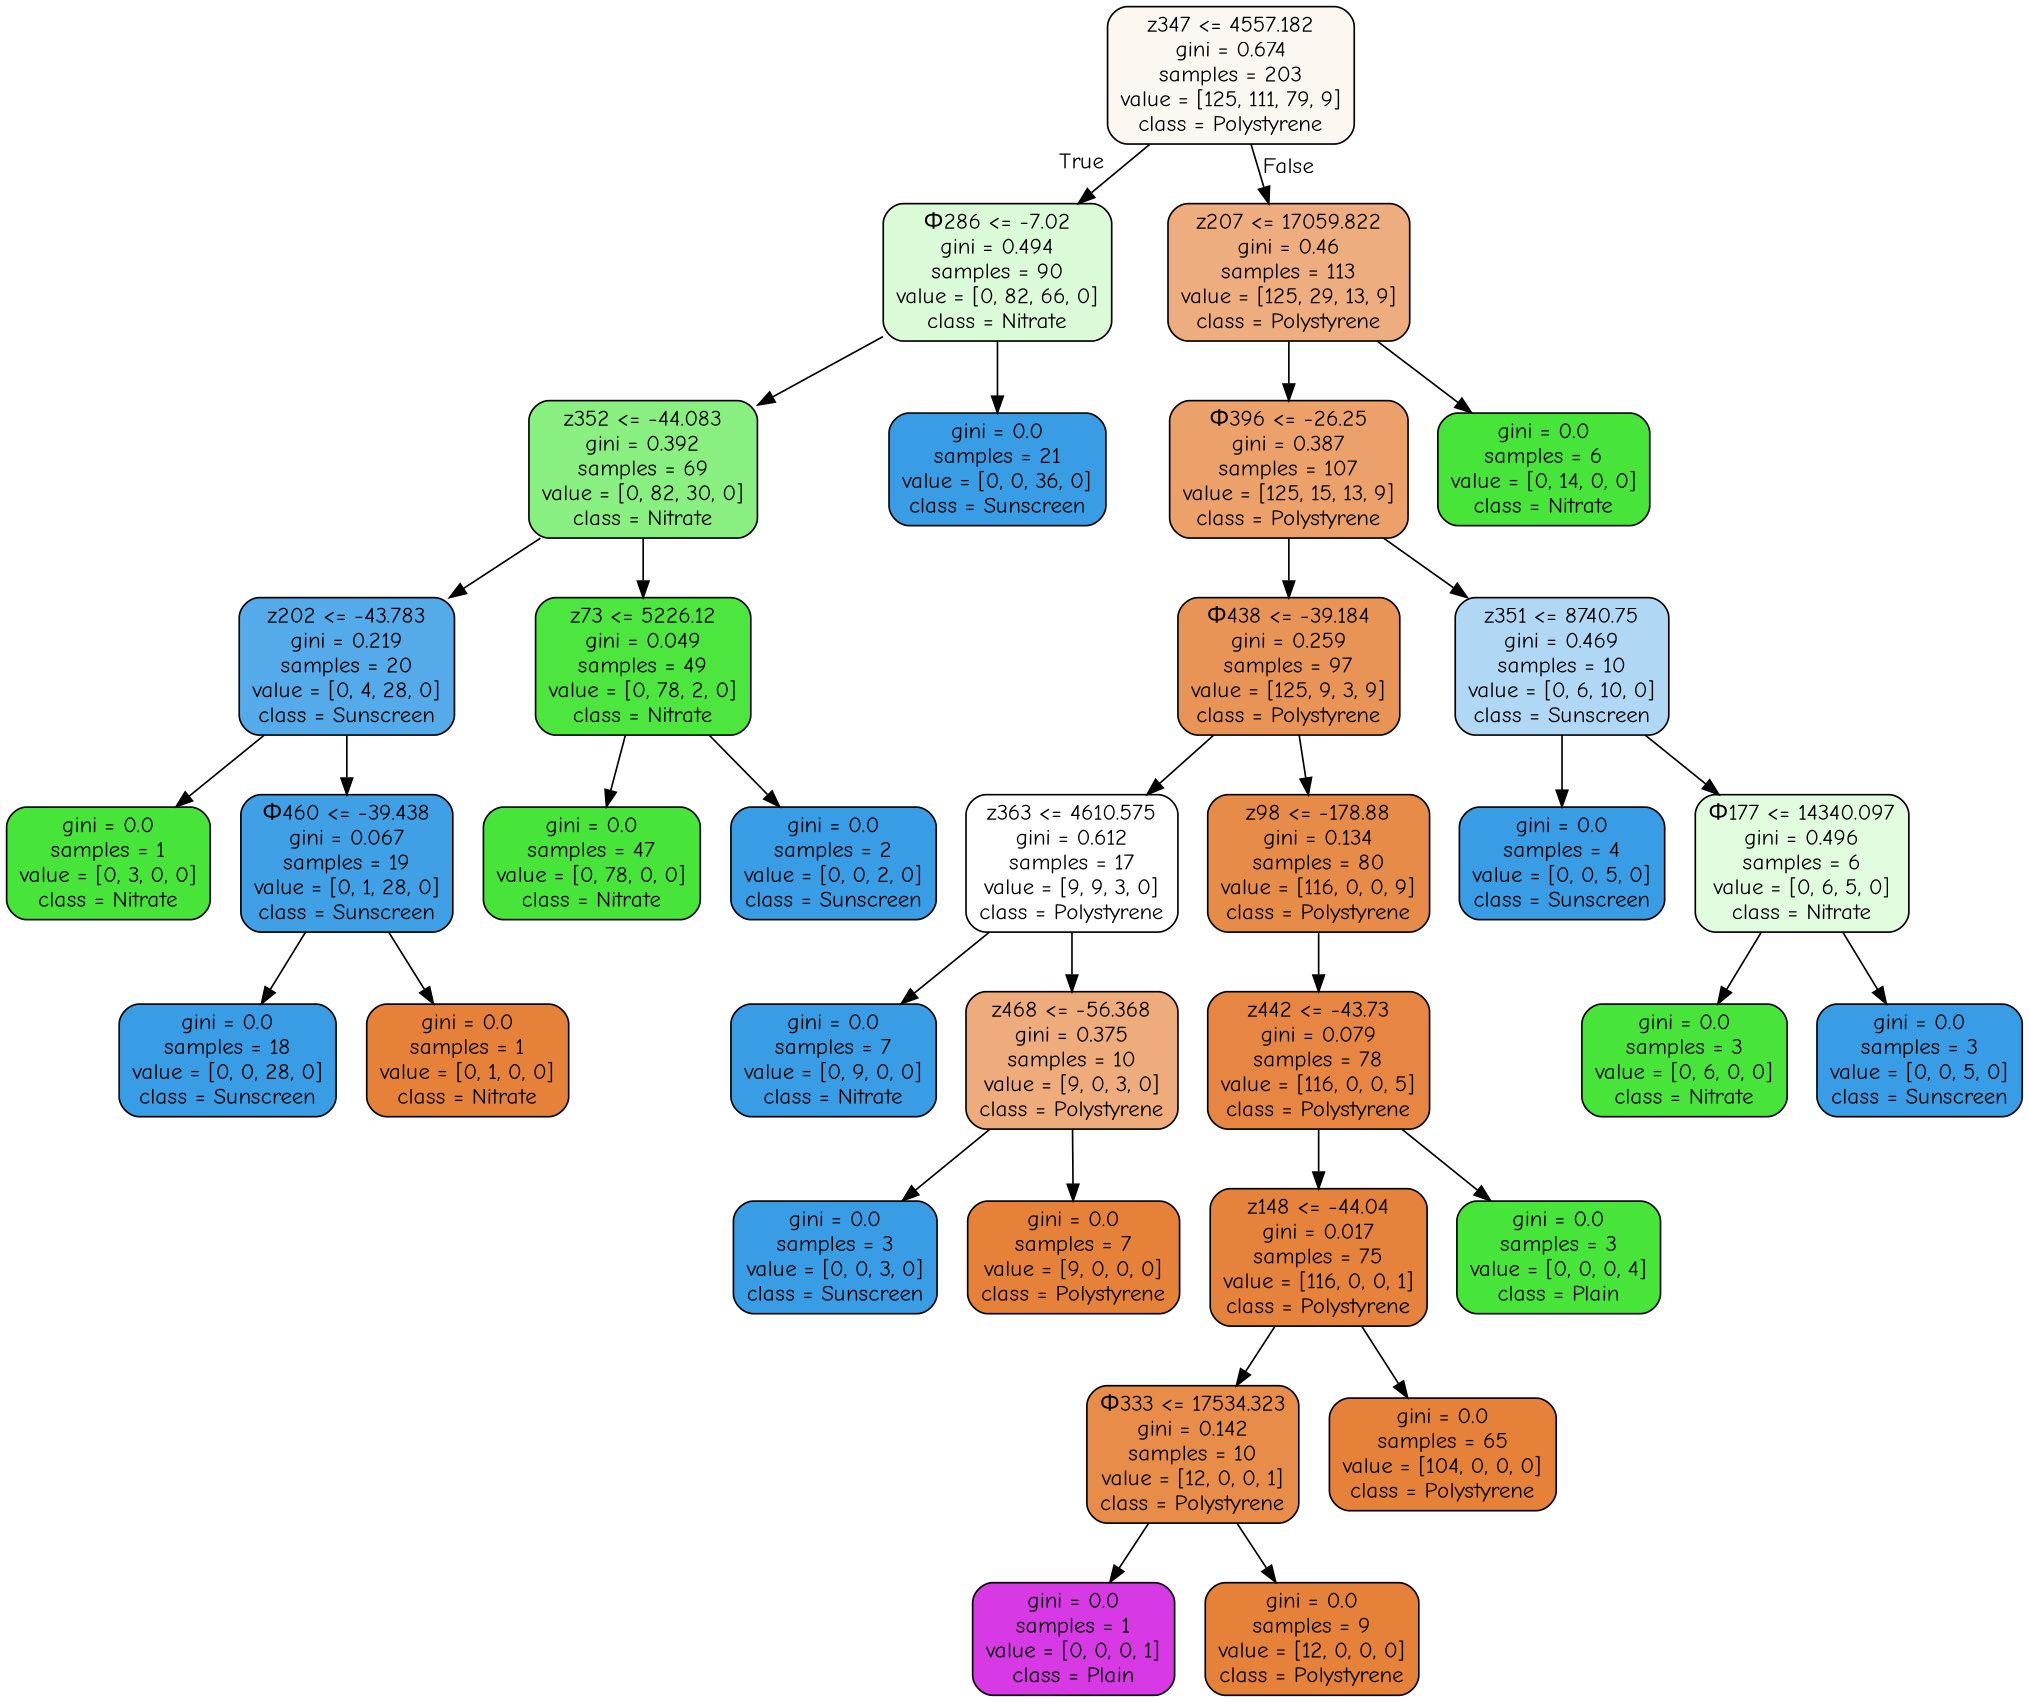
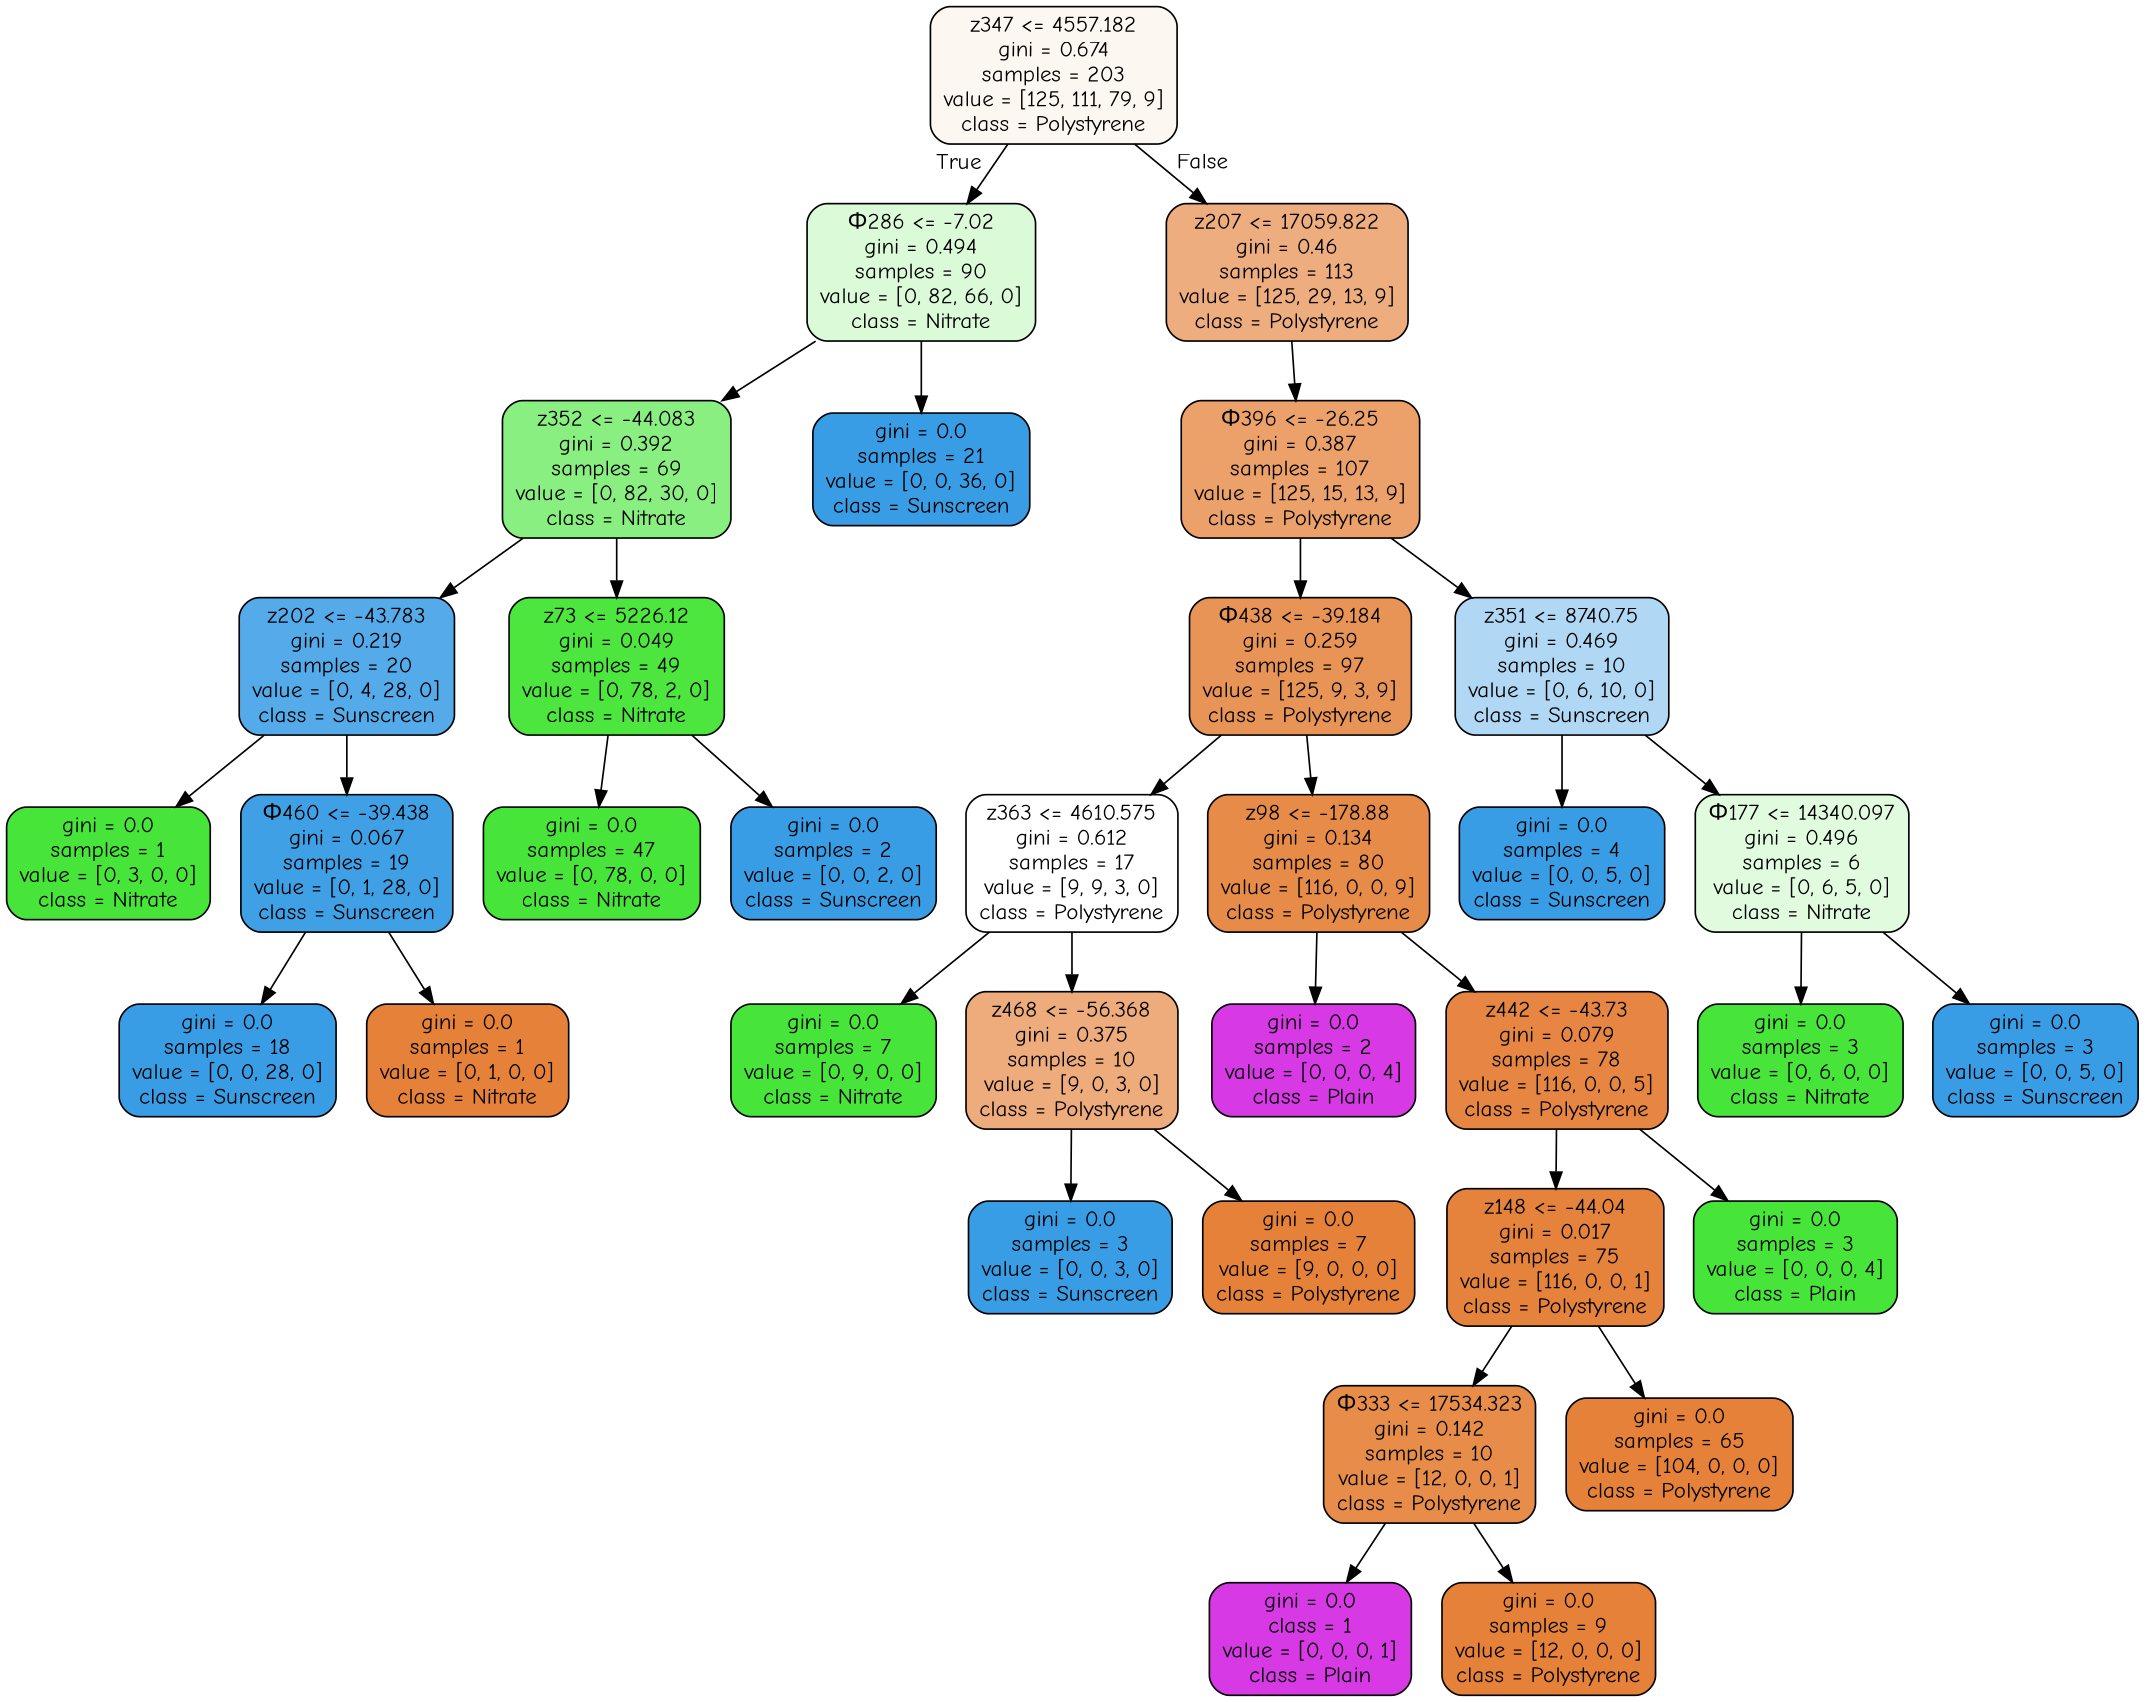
  digraph {
    fontname="Comic Neue"
    node [color=black fillcolor="#399de5" fontname="Comic Neue" shape=box style="filled, rounded"]
    edge [fontname="Comic Neue"]
    n1 [fillcolor="#fdf7f2" label="z347 <= 4557.182\ngini = 0.674\nsamples = 203\nvalue = [125, 111, 79, 9]\nclass = Polystyrene"]
    n2 [fillcolor="#dbfad8" label="Φ286 <= -7.02\ngini = 0.494\nsamples = 90\nvalue = [0, 82, 66, 0]\nclass = Nitrate"]
    n3 [fillcolor="#eead7e" label="z207 <= 17059.822\ngini = 0.46\nsamples = 113\nvalue = [125, 29, 13, 9]\nclass = Polystyrene"]
    n4 [fillcolor="#8aef81" label="z352 <= -44.083\ngini = 0.392\nsamples = 69\nvalue = [0, 82, 30, 0]\nclass = Nitrate"]
    n5 [label="gini = 0.0\nsamples = 21\nvalue = [0, 0, 36, 0]\nclass = Sunscreen"]
    n6 [fillcolor="#eca16b" label="Φ396 <= -26.25\ngini = 0.387\nsamples = 107\nvalue = [125, 15, 13, 9]\nclass = Polystyrene"]
-   n7 [fillcolor="#47e539" label="gini = 0.0\nsamples = 6\nvalue = [0, 14, 0, 0]\nclass = Nitrate"]
    n8 [fillcolor="#55abe9" label="z202 <= -43.783\ngini = 0.219\nsamples = 20\nvalue = [0, 4, 28, 0]\nclass = Sunscreen"]
    n9 [fillcolor="#4ce63e" label="z73 <= 5226.12\ngini = 0.049\nsamples = 49\nvalue = [0, 78, 2, 0]\nclass = Nitrate"]
    n10 [fillcolor="#47e539" label="gini = 0.0\nsamples = 1\nvalue = [0, 3, 0, 0]\nclass = Nitrate"]
    n11 [fillcolor="#40a0e6" label="Φ460 <= -39.438\ngini = 0.067\nsamples = 19\nvalue = [0, 1, 28, 0]\nclass = Sunscreen"]
    n12 [fillcolor="#47e539" label="gini = 0.0\nsamples = 47\nvalue = [0, 78, 0, 0]\nclass = Nitrate"]
    n13 [label="gini = 0.0\nsamples = 2\nvalue = [0, 0, 2, 0]\nclass = Sunscreen"]
    n14 [label="gini = 0.0\nsamples = 18\nvalue = [0, 0, 28, 0]\nclass = Sunscreen"]
    n15 [fillcolor="#e58139" label="gini = 0.0\nsamples = 1\nvalue = [0, 1, 0, 0]\nclass = Nitrate"]
    n16 [fillcolor="#e99457" label="Φ438 <= -39.184\ngini = 0.259\nsamples = 97\nvalue = [125, 9, 3, 9]\nclass = Polystyrene"]
    n17 [fillcolor="#b0d8f5" label="z351 <= 8740.75\ngini = 0.469\nsamples = 10\nvalue = [0, 6, 10, 0]\nclass = Sunscreen"]
    n18 [fillcolor="#ffffff" label="z363 <= 4610.575\ngini = 0.612\nsamples = 17\nvalue = [9, 9, 3, 0]\nclass = Polystyrene"]
    n19 [fillcolor="#e78b48" label="z98 <= -178.88\ngini = 0.134\nsamples = 80\nvalue = [116, 0, 0, 9]\nclass = Polystyrene"]
    n20 [label="gini = 0.0\nsamples = 4\nvalue = [0, 0, 5, 0]\nclass = Sunscreen"]
    n21 [fillcolor="#e0fbde" label="Φ177 <= 14340.097\ngini = 0.496\nsamples = 6\nvalue = [0, 6, 5, 0]\nclass = Nitrate"]
-   n22 [label="gini = 0.0\nsamples = 7\nvalue = [0, 9, 0, 0]\nclass = Nitrate"]
+   n22 [fillcolor="#47e539" label="gini = 0.0\nsamples = 7\nvalue = [0, 9, 0, 0]\nclass = Nitrate"]
    n23 [fillcolor="#eeab7b" label="z468 <= -56.368\ngini = 0.375\nsamples = 10\nvalue = [9, 0, 3, 0]\nclass = Polystyrene"]
+   n24 [fillcolor="#d739e5" label="gini = 0.0\nsamples = 2\nvalue = [0, 0, 0, 4]\nclass = Plain"]
    n25 [fillcolor="#e68642" label="z442 <= -43.73\ngini = 0.079\nsamples = 78\nvalue = [116, 0, 0, 5]\nclass = Polystyrene"]
    n26 [label="gini = 0.0\nsamples = 3\nvalue = [0, 0, 3, 0]\nclass = Sunscreen"]
    n27 [fillcolor="#e58139" label="gini = 0.0\nsamples = 7\nvalue = [9, 0, 0, 0]\nclass = Polystyrene"]
    n28 [fillcolor="#e5823b" label="z148 <= -44.04\ngini = 0.017\nsamples = 75\nvalue = [116, 0, 0, 1]\nclass = Polystyrene"]
    n29 [fillcolor="#47e539" label="gini = 0.0\nsamples = 3\nvalue = [0, 0, 0, 4]\nclass = Plain"]
    n30 [fillcolor="#e78c49" label="Φ333 <= 17534.323\ngini = 0.142\nsamples = 10\nvalue = [12, 0, 0, 1]\nclass = Polystyrene"]
    n31 [fillcolor="#e58139" label="gini = 0.0\nsamples = 65\nvalue = [104, 0, 0, 0]\nclass = Polystyrene"]
-   n32 [fillcolor="#d739e5" label="gini = 0.0\nsamples = 1\nvalue = [0, 0, 0, 1]\nclass = Plain"]
+   n32 [fillcolor="#d739e5" label="gini = 0.0\nclass = 1\nvalue = [0, 0, 0, 1]\nclass = Plain"]
    n33 [fillcolor="#e58139" label="gini = 0.0\nsamples = 9\nvalue = [12, 0, 0, 0]\nclass = Polystyrene"]
    n34 [fillcolor="#47e539" label="gini = 0.0\nsamples = 3\nvalue = [0, 6, 0, 0]\nclass = Nitrate"]
    n35 [label="gini = 0.0\nsamples = 3\nvalue = [0, 0, 5, 0]\nclass = Sunscreen"]
    n1 -> n2 [headlabel=True labelangle=45 labeldistance=2.5]
    n1 -> n3 [headlabel=False labelangle=-45 labeldistance=2.5]
    n2 -> n4
    n2 -> n5
    n3 -> n6
-   n3 -> n7
    n4 -> n8
    n4 -> n9
    n6 -> n16
    n6 -> n17
    n8 -> n10
    n8 -> n11
    n9 -> n12
    n9 -> n13
    n11 -> n14
    n11 -> n15
    n16 -> n18
    n16 -> n19
    n17 -> n20
    n17 -> n21
    n18 -> n22
    n18 -> n23
+   n19 -> n24
    n19 -> n25
    n21 -> n34
    n21 -> n35
    n23 -> n26
    n23 -> n27
    n25 -> n28
    n25 -> n29
    n28 -> n30
    n28 -> n31
    n30 -> n32
    n30 -> n33
  }
